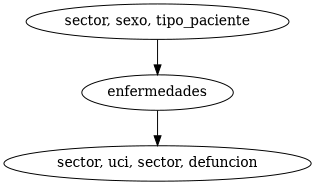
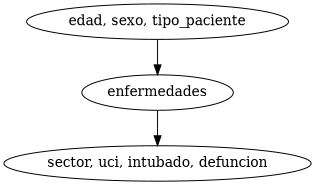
  digraph {
-   "edad, sexo, tipo_paciente" [label="sector, sexo, tipo_paciente"]
+   "edad, sexo, tipo_paciente"
    enfermedades
-   "sector, uci, intubado, defuncion" [label="sector, uci, sector, defuncion"]
+   "sector, uci, intubado, defuncion"
    "edad, sexo, tipo_paciente" -> enfermedades
    enfermedades -> "sector, uci, intubado, defuncion"
  }
